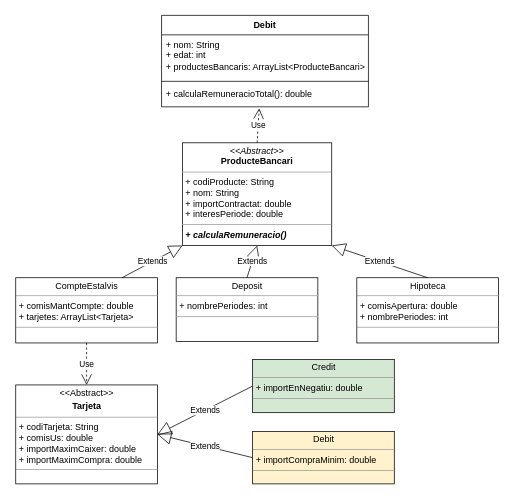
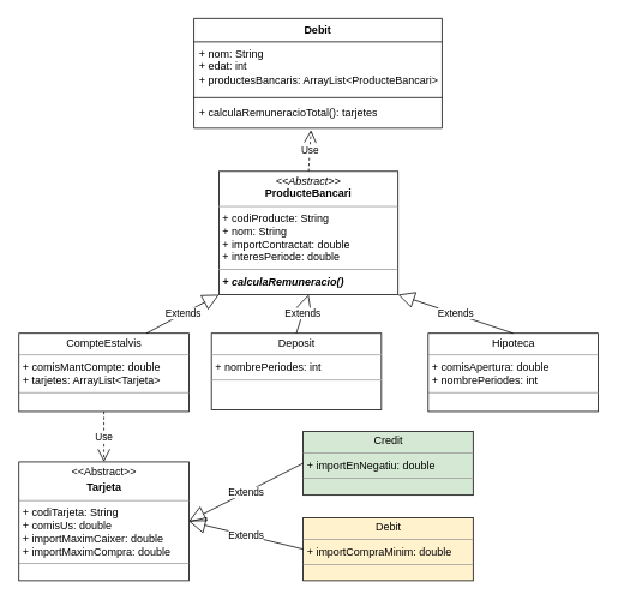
  <mxCell id="0" />
  <mxCell id="1" parent="0" />
  <mxCell id="2" value="Debit" style="swimlane;fontStyle=1;align=center;verticalAlign=top;childLayout=stackLayout;horizontal=1;startSize=26;horizontalStack=0;resizeParent=1;resizeParentMax=0;resizeLast=0;collapsible=1;marginBottom=0;whiteSpace=wrap;html=1;" parent="1" vertex="1"><mxGeometry x="215" y="20" width="276" height="122" as="geometry" /></mxCell>
  <mxCell id="3" value="+ nom: String&lt;br&gt;+ edat: int&lt;br&gt;+ productesBancaris: ArrayList&amp;lt;ProducteBancari&amp;gt;" style="text;strokeColor=none;fillColor=none;align=left;verticalAlign=top;spacingLeft=4;spacingRight=4;overflow=hidden;rotatable=0;points=[[0,0.5],[1,0.5]];portConstraint=eastwest;whiteSpace=wrap;html=1;" parent="2" vertex="1"><mxGeometry y="26" width="276" height="58" as="geometry" /></mxCell>
  <mxCell id="4" value="" style="line;strokeWidth=1;fillColor=none;align=left;verticalAlign=middle;spacingTop=-1;spacingLeft=3;spacingRight=3;rotatable=0;labelPosition=right;points=[];portConstraint=eastwest;strokeColor=inherit;" parent="2" vertex="1"><mxGeometry y="84" width="276" height="8" as="geometry" /></mxCell>
- <mxCell id="5" value="+ calculaRemuneracioTotal(): double" style="text;strokeColor=none;fillColor=none;align=left;verticalAlign=top;spacingLeft=4;spacingRight=4;overflow=hidden;rotatable=0;points=[[0,0.5],[1,0.5]];portConstraint=eastwest;whiteSpace=wrap;html=1;" parent="2" vertex="1"><mxGeometry y="92" width="276" height="30" as="geometry" /></mxCell>
+ <mxCell id="5" value="+ calculaRemuneracioTotal(): tarjetes" style="text;strokeColor=none;fillColor=none;align=left;verticalAlign=top;spacingLeft=4;spacingRight=4;overflow=hidden;rotatable=0;points=[[0,0.5],[1,0.5]];portConstraint=eastwest;whiteSpace=wrap;html=1;" parent="2" vertex="1"><mxGeometry y="92" width="276" height="30" as="geometry" /></mxCell>
  <mxCell id="6" value="&lt;p style=&quot;margin:0px;margin-top:4px;text-align:center;&quot;&gt;Deposit&lt;/p&gt;&lt;hr size=&quot;1&quot;&gt;&lt;p style=&quot;margin:0px;margin-left:4px;&quot;&gt;&lt;span style=&quot;background-color: initial;&quot;&gt;+ nombrePeriodes: int&lt;/span&gt;&lt;/p&gt;&lt;hr size=&quot;1&quot;&gt;&lt;p style=&quot;margin:0px;margin-left:4px;&quot;&gt;&lt;br&gt;&lt;/p&gt;" style="verticalAlign=top;align=left;overflow=fill;fontSize=12;fontFamily=Helvetica;html=1;whiteSpace=wrap;" parent="1" vertex="1"><mxGeometry x="234.5" y="370" width="189" height="85" as="geometry" /></mxCell>
  <mxCell id="7" value="&lt;p style=&quot;margin:0px;margin-top:4px;text-align:center;&quot;&gt;Hipoteca&lt;/p&gt;&lt;hr size=&quot;1&quot;&gt;&lt;p style=&quot;margin:0px;margin-left:4px;&quot;&gt;+ comisApertura: double&lt;br&gt;&lt;/p&gt;&lt;p style=&quot;margin:0px;margin-left:4px;&quot;&gt;+ nombrePeriodes: int&lt;/p&gt;&lt;hr size=&quot;1&quot;&gt;&lt;p style=&quot;margin:0px;margin-left:4px;&quot;&gt;&lt;br&gt;&lt;/p&gt;" style="verticalAlign=top;align=left;overflow=fill;fontSize=12;fontFamily=Helvetica;html=1;whiteSpace=wrap;" parent="1" vertex="1"><mxGeometry x="475.5" y="370" width="189" height="87" as="geometry" /></mxCell>
  <mxCell id="8" value="&lt;p style=&quot;margin:0px;margin-top:4px;text-align:center;&quot;&gt;&lt;i style=&quot;border-color: var(--border-color);&quot;&gt;&amp;lt;&amp;lt;Abstract&amp;gt;&amp;gt;&lt;/i&gt;&lt;br style=&quot;border-color: var(--border-color);&quot;&gt;&lt;b style=&quot;border-color: var(--border-color);&quot;&gt;ProducteBancari&lt;/b&gt;&lt;br&gt;&lt;/p&gt;&lt;hr size=&quot;1&quot;&gt;&lt;p style=&quot;margin:0px;margin-left:4px;&quot;&gt;+ codiProducte: String&lt;/p&gt;&lt;p style=&quot;margin:0px;margin-left:4px;&quot;&gt;+ nom: String&lt;/p&gt;&lt;p style=&quot;border-color: var(--border-color); margin: 0px 0px 0px 4px;&quot;&gt;+ importContractat: double&lt;/p&gt;&lt;p style=&quot;border-color: var(--border-color); margin: 0px 0px 0px 4px;&quot;&gt;+ interesPeriode: double&lt;/p&gt;&lt;hr size=&quot;1&quot;&gt;&lt;p style=&quot;margin:0px;margin-left:4px;&quot;&gt;&lt;b&gt;&lt;i&gt;+ calculaRemuneracio()&lt;/i&gt;&lt;/b&gt;&lt;/p&gt;" style="verticalAlign=top;align=left;overflow=fill;fontSize=12;fontFamily=Helvetica;html=1;whiteSpace=wrap;" parent="1" vertex="1"><mxGeometry x="243" y="190" width="199" height="137" as="geometry" /></mxCell>
  <mxCell id="9" value="&lt;p style=&quot;margin:0px;margin-top:4px;text-align:center;&quot;&gt;CompteEstalvis&lt;/p&gt;&lt;hr size=&quot;1&quot;&gt;&lt;p style=&quot;margin:0px;margin-left:4px;&quot;&gt;+ comisMantCompte: double&lt;br&gt;&lt;/p&gt;&lt;p style=&quot;margin:0px;margin-left:4px;&quot;&gt;+ tarjetes: ArrayList&amp;lt;Tarjeta&amp;gt;&lt;/p&gt;&lt;hr size=&quot;1&quot;&gt;&lt;p style=&quot;margin:0px;margin-left:4px;&quot;&gt;&lt;br&gt;&lt;/p&gt;" style="verticalAlign=top;align=left;overflow=fill;fontSize=12;fontFamily=Helvetica;html=1;whiteSpace=wrap;" parent="1" vertex="1"><mxGeometry x="20.5" y="370" width="189" height="87" as="geometry" /></mxCell>
  <mxCell id="10" value="&lt;p style=&quot;margin:0px;margin-top:4px;text-align:center;&quot;&gt;&amp;lt;&amp;lt;Abstract&amp;gt;&amp;gt;&lt;/p&gt;&lt;p style=&quot;margin:0px;margin-top:4px;text-align:center;&quot;&gt;&lt;b&gt;Tarjeta&lt;/b&gt;&lt;/p&gt;&lt;hr size=&quot;1&quot;&gt;&lt;p style=&quot;margin:0px;margin-left:4px;&quot;&gt;&lt;span style=&quot;background-color: initial;&quot;&gt;+ codiTarjeta: String&lt;/span&gt;&lt;/p&gt;&lt;p style=&quot;margin:0px;margin-left:4px;&quot;&gt;&lt;span style=&quot;background-color: initial;&quot;&gt;+ comisUs: double&lt;/span&gt;&lt;/p&gt;&lt;p style=&quot;margin:0px;margin-left:4px;&quot;&gt;&lt;span style=&quot;background-color: initial;&quot;&gt;+ importMaximCaixer: double&lt;/span&gt;&lt;/p&gt;&lt;p style=&quot;margin:0px;margin-left:4px;&quot;&gt;+ importMaximCompra: double&lt;/p&gt;&lt;hr size=&quot;1&quot;&gt;&lt;p style=&quot;margin:0px;margin-left:4px;&quot;&gt;&lt;br&gt;&lt;/p&gt;" style="verticalAlign=top;align=left;overflow=fill;fontSize=12;fontFamily=Helvetica;html=1;whiteSpace=wrap;" parent="1" vertex="1"><mxGeometry x="20.5" y="513" width="189" height="132" as="geometry" /></mxCell>
  <mxCell id="11" value="&lt;p style=&quot;margin:0px;margin-top:4px;text-align:center;&quot;&gt;Credit&lt;/p&gt;&lt;hr size=&quot;1&quot;&gt;&lt;p style=&quot;margin:0px;margin-left:4px;&quot;&gt;+ importEnNegatiu: double&lt;br&gt;&lt;/p&gt;&lt;hr size=&quot;1&quot;&gt;&lt;p style=&quot;margin:0px;margin-left:4px;&quot;&gt;&lt;br&gt;&lt;/p&gt;" style="verticalAlign=top;align=left;overflow=fill;fontSize=12;fontFamily=Helvetica;html=1;whiteSpace=wrap;fillColor=#d5e8d4;" parent="1" vertex="1"><mxGeometry x="336.5" y="479" width="189" height="71" as="geometry" /></mxCell>
  <mxCell id="12" value="&lt;p style=&quot;margin:0px;margin-top:4px;text-align:center;&quot;&gt;Debit&lt;/p&gt;&lt;hr size=&quot;1&quot;&gt;&lt;p style=&quot;margin:0px;margin-left:4px;&quot;&gt;+ importCompraMinim: double&lt;/p&gt;&lt;hr size=&quot;1&quot;&gt;&lt;p style=&quot;margin:0px;margin-left:4px;&quot;&gt;&lt;br&gt;&lt;/p&gt;" style="verticalAlign=top;align=left;overflow=fill;fontSize=12;fontFamily=Helvetica;html=1;whiteSpace=wrap;fillColor=#fff2cc;" parent="1" vertex="1"><mxGeometry x="336.5" y="575" width="189" height="70" as="geometry" /></mxCell>
  <mxCell id="13" value="Extends" style="endArrow=block;endSize=16;endFill=0;html=1;rounded=0;entryX=0.5;entryY=1;entryDx=0;entryDy=0;exitX=0.5;exitY=0;exitDx=0;exitDy=0;" parent="1" source="6" target="8" edge="1"><mxGeometry width="160" relative="1" as="geometry"><mxPoint x="355" y="346" as="sourcePoint" /><mxPoint x="417" y="433" as="targetPoint" /></mxGeometry></mxCell>
  <mxCell id="14" value="Extends" style="endArrow=block;endSize=16;endFill=0;html=1;rounded=0;entryX=1;entryY=1;entryDx=0;entryDy=0;exitX=0.5;exitY=0;exitDx=0;exitDy=0;" parent="1" source="7" target="8" edge="1"><mxGeometry width="160" relative="1" as="geometry"><mxPoint x="358" y="367" as="sourcePoint" /><mxPoint x="459" y="308" as="targetPoint" /></mxGeometry></mxCell>
  <mxCell id="15" value="Extends" style="endArrow=block;endSize=16;endFill=0;html=1;rounded=0;exitX=0;exitY=0.5;exitDx=0;exitDy=0;entryX=1;entryY=0.5;entryDx=0;entryDy=0;" parent="1" source="11" target="10" edge="1"><mxGeometry width="160" relative="1" as="geometry"><mxPoint x="358" y="367" as="sourcePoint" /><mxPoint x="459" y="308" as="targetPoint" /></mxGeometry></mxCell>
  <mxCell id="16" value="Extends" style="endArrow=block;endSize=16;endFill=0;html=1;rounded=0;entryX=1;entryY=0.5;entryDx=0;entryDy=0;exitX=0;exitY=0.5;exitDx=0;exitDy=0;" parent="1" source="12" target="10" edge="1"><mxGeometry width="160" relative="1" as="geometry"><mxPoint x="81" y="655" as="sourcePoint" /><mxPoint x="79" y="610" as="targetPoint" /></mxGeometry></mxCell>
  <mxCell id="17" value="Extends" style="endArrow=block;endSize=16;endFill=0;html=1;rounded=0;entryX=0;entryY=1;entryDx=0;entryDy=0;exitX=0.75;exitY=0;exitDx=0;exitDy=0;" parent="1" source="9" target="8" edge="1"><mxGeometry width="160" relative="1" as="geometry"><mxPoint x="358" y="367" as="sourcePoint" /><mxPoint x="459" y="308" as="targetPoint" /></mxGeometry></mxCell>
  <mxCell id="18" value="Use" style="endArrow=open;endSize=12;dashed=1;html=1;rounded=0;entryX=0.472;entryY=1.067;entryDx=0;entryDy=0;exitX=0.5;exitY=0;exitDx=0;exitDy=0;entryPerimeter=0;" parent="1" source="8" target="5" edge="1"><mxGeometry width="160" relative="1" as="geometry"><mxPoint x="257" y="333" as="sourcePoint" /><mxPoint x="417" y="333" as="targetPoint" /></mxGeometry></mxCell>
  <mxCell id="19" value="Use" style="endArrow=open;endSize=12;dashed=1;html=1;rounded=0;entryX=0.5;entryY=0;entryDx=0;entryDy=0;exitX=0.5;exitY=1;exitDx=0;exitDy=0;" parent="1" source="9" target="10" edge="1"><mxGeometry width="160" relative="1" as="geometry"><mxPoint x="160" y="520" as="sourcePoint" /><mxPoint x="239" y="510" as="targetPoint" /></mxGeometry></mxCell>
